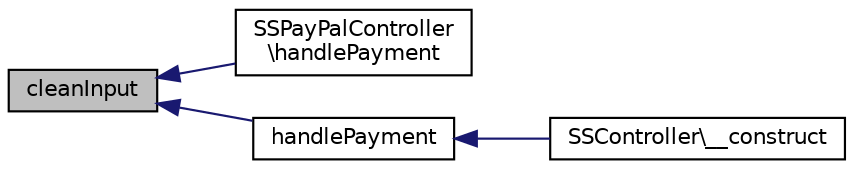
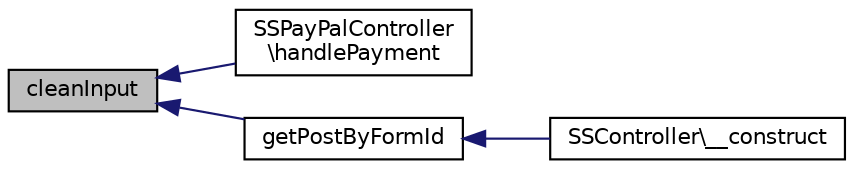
  digraph {
    rankdir=LR
    node [color=black fillcolor=white fontname=Helvetica fontsize=10 shape=record style=filled]
    edge [color=midnightblue dir=back fontname=Helvetica fontsize=10 labelfontname=Helvetica labelfontsize=10 style=solid]
    n1 [fillcolor=grey75 fontcolor=black height=0.2 label=cleanInput width=0.4]
    n2 [height=0.2 label="SSPayPalController\l\\handlePayment" width=0.4]
-   n3 [height=0.2 label=handlePayment width=0.4]
+   n3 [height=0.2 label=getPostByFormId width=0.4]
    n4 [height=0.2 label="SSController\\__construct" width=0.4]
    n1 -> n2
    n1 -> n3
    n3 -> n4
  }
